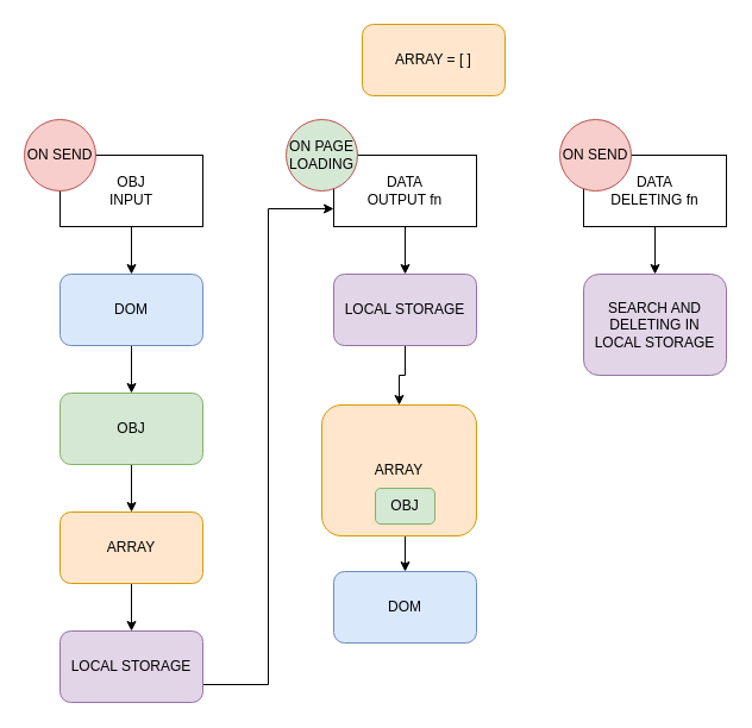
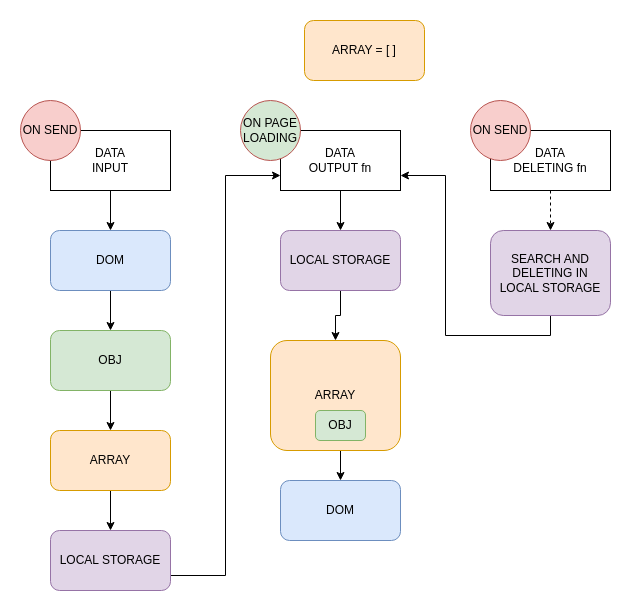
  <mxCell id="0" />
  <mxCell id="1" parent="0" />
  <mxCell id="2" style="edgeStyle=orthogonalEdgeStyle;rounded=0;orthogonalLoop=1;jettySize=auto;html=1;exitX=0.5;exitY=1;exitDx=0;exitDy=0;entryX=0.5;entryY=0;entryDx=0;entryDy=0;" edge="1" parent="1" source="3" target="11"><mxGeometry relative="1" as="geometry" /></mxCell>
  <mxCell id="3" value="DOM" style="rounded=1;whiteSpace=wrap;html=1;fillColor=#dae8fc;strokeColor=#6c8ebf;" vertex="1" parent="1"><mxGeometry x="50" y="230" width="120" height="60" as="geometry" /></mxCell>
  <mxCell id="4" style="edgeStyle=orthogonalEdgeStyle;rounded=0;orthogonalLoop=1;jettySize=auto;html=1;exitX=0.5;exitY=1;exitDx=0;exitDy=0;entryX=0.5;entryY=0;entryDx=0;entryDy=0;" edge="1" parent="1" source="5" target="3"><mxGeometry relative="1" as="geometry" /></mxCell>
- <mxCell id="5" value="OBJ&lt;br&gt;INPUT" style="rounded=0;whiteSpace=wrap;html=1;" vertex="1" parent="1"><mxGeometry x="50" y="130" width="120" height="60" as="geometry" /></mxCell>
+ <mxCell id="5" value="DATA&lt;br&gt;INPUT" style="rounded=0;whiteSpace=wrap;html=1;" vertex="1" parent="1"><mxGeometry x="50" y="130" width="120" height="60" as="geometry" /></mxCell>
  <mxCell id="6" style="edgeStyle=orthogonalEdgeStyle;rounded=0;orthogonalLoop=1;jettySize=auto;html=1;exitX=0.5;exitY=1;exitDx=0;exitDy=0;entryX=0.5;entryY=0;entryDx=0;entryDy=0;" edge="1" parent="1" source="7" target="17"><mxGeometry relative="1" as="geometry" /></mxCell>
  <mxCell id="7" value="DATA&lt;br&gt;OUTPUT fn" style="rounded=0;whiteSpace=wrap;html=1;" vertex="1" parent="1"><mxGeometry x="280" y="130" width="120" height="60" as="geometry" /></mxCell>
- <mxCell id="8" style="edgeStyle=orthogonalEdgeStyle;rounded=0;orthogonalLoop=1;jettySize=auto;html=1;exitX=0.5;exitY=1;exitDx=0;exitDy=0;entryX=0.5;entryY=0;entryDx=0;entryDy=0;" edge="1" parent="1" source="9" target="27"><mxGeometry relative="1" as="geometry" /></mxCell>
+ <mxCell id="8" style="edgeStyle=orthogonalEdgeStyle;rounded=0;orthogonalLoop=1;jettySize=auto;html=1;exitX=0.5;exitY=1;exitDx=0;exitDy=0;entryX=0.5;entryY=0;entryDx=0;entryDy=0;dashed=1;" edge="1" parent="1" source="9" target="27"><mxGeometry relative="1" as="geometry" /></mxCell>
  <mxCell id="9" value="DATA&lt;br&gt;DELETING fn" style="rounded=0;whiteSpace=wrap;html=1;" vertex="1" parent="1"><mxGeometry x="490" y="130" width="120" height="60" as="geometry" /></mxCell>
  <mxCell id="10" style="edgeStyle=orthogonalEdgeStyle;rounded=0;orthogonalLoop=1;jettySize=auto;html=1;exitX=0.5;exitY=1;exitDx=0;exitDy=0;entryX=0.5;entryY=0;entryDx=0;entryDy=0;" edge="1" parent="1" source="11" target="13"><mxGeometry relative="1" as="geometry" /></mxCell>
  <mxCell id="11" value="OBJ" style="rounded=1;whiteSpace=wrap;html=1;fillColor=#d5e8d4;strokeColor=#82b366;" vertex="1" parent="1"><mxGeometry x="50" y="330" width="120" height="60" as="geometry" /></mxCell>
  <mxCell id="12" style="edgeStyle=orthogonalEdgeStyle;rounded=0;orthogonalLoop=1;jettySize=auto;html=1;exitX=0.5;exitY=1;exitDx=0;exitDy=0;" edge="1" parent="1" source="13" target="15"><mxGeometry relative="1" as="geometry" /></mxCell>
  <mxCell id="13" value="ARRAY" style="rounded=1;whiteSpace=wrap;html=1;fillColor=#ffe6cc;strokeColor=#d79b00;" vertex="1" parent="1"><mxGeometry x="50" y="430" width="120" height="60" as="geometry" /></mxCell>
  <mxCell id="14" style="edgeStyle=orthogonalEdgeStyle;rounded=0;orthogonalLoop=1;jettySize=auto;html=1;exitX=1;exitY=0.75;exitDx=0;exitDy=0;entryX=0;entryY=0.75;entryDx=0;entryDy=0;" edge="1" parent="1" source="15" target="7"><mxGeometry relative="1" as="geometry"><mxPoint x="240" y="180" as="targetPoint" /></mxGeometry></mxCell>
  <mxCell id="15" value="LOCAL STORAGE" style="rounded=1;whiteSpace=wrap;html=1;fillColor=#e1d5e7;strokeColor=#9673a6;" vertex="1" parent="1"><mxGeometry x="50" y="530" width="120" height="60" as="geometry" /></mxCell>
  <mxCell id="16" style="edgeStyle=orthogonalEdgeStyle;rounded=0;orthogonalLoop=1;jettySize=auto;html=1;exitX=0.5;exitY=1;exitDx=0;exitDy=0;entryX=0.5;entryY=0;entryDx=0;entryDy=0;" edge="1" parent="1" source="17" target="19"><mxGeometry relative="1" as="geometry" /></mxCell>
  <mxCell id="17" value="LOCAL STORAGE" style="rounded=1;whiteSpace=wrap;html=1;fillColor=#e1d5e7;strokeColor=#9673a6;" vertex="1" parent="1"><mxGeometry x="280" y="230" width="120" height="60" as="geometry" /></mxCell>
  <mxCell id="18" style="edgeStyle=orthogonalEdgeStyle;rounded=0;orthogonalLoop=1;jettySize=auto;html=1;exitX=0.5;exitY=1;exitDx=0;exitDy=0;entryX=0.5;entryY=0;entryDx=0;entryDy=0;" edge="1" parent="1" source="19" target="22"><mxGeometry relative="1" as="geometry" /></mxCell>
  <mxCell id="19" value="ARRAY" style="rounded=1;whiteSpace=wrap;html=1;fillColor=#ffe6cc;strokeColor=#d79b00;" vertex="1" parent="1"><mxGeometry x="270" y="340" width="130" height="110" as="geometry" /></mxCell>
  <mxCell id="20" value="OBJ" style="rounded=1;whiteSpace=wrap;html=1;fillColor=#d5e8d4;strokeColor=#82b366;" vertex="1" parent="1"><mxGeometry x="315" y="410" width="50" height="30" as="geometry" /></mxCell>
  <mxCell id="21" value="ARRAY = [ ]" style="rounded=1;whiteSpace=wrap;html=1;fillColor=#ffe6cc;strokeColor=#d79b00;" vertex="1" parent="1"><mxGeometry x="304" y="20" width="120" height="60" as="geometry" /></mxCell>
  <mxCell id="22" value="DOM" style="rounded=1;whiteSpace=wrap;html=1;fillColor=#dae8fc;strokeColor=#6c8ebf;" vertex="1" parent="1"><mxGeometry x="280" y="480" width="120" height="60" as="geometry" /></mxCell>
  <mxCell id="23" value="ON PAGE LOADING" style="ellipse;whiteSpace=wrap;html=1;fillColor=#d5e8d4;strokeColor=#b85450;" vertex="1" parent="1"><mxGeometry x="240" y="100" width="60" height="60" as="geometry" /></mxCell>
  <mxCell id="24" value="ON SEND" style="ellipse;whiteSpace=wrap;html=1;fillColor=#f8cecc;strokeColor=#b85450;" vertex="1" parent="1"><mxGeometry x="20" y="100" width="60" height="60" as="geometry" /></mxCell>
  <mxCell id="25" value="ON SEND" style="ellipse;whiteSpace=wrap;html=1;fillColor=#f8cecc;strokeColor=#b85450;" vertex="1" parent="1"><mxGeometry x="470" y="100" width="60" height="60" as="geometry" /></mxCell>
+ <mxCell id="26" style="edgeStyle=orthogonalEdgeStyle;rounded=0;orthogonalLoop=1;jettySize=auto;html=1;exitX=0.5;exitY=1;exitDx=0;exitDy=0;entryX=1;entryY=0.75;entryDx=0;entryDy=0;" edge="1" parent="1" source="27" target="7"><mxGeometry relative="1" as="geometry" /></mxCell>
  <mxCell id="27" value="SEARCH AND DELETING IN LOCAL STORAGE" style="rounded=1;whiteSpace=wrap;html=1;fillColor=#e1d5e7;strokeColor=#9673a6;" vertex="1" parent="1"><mxGeometry x="490" y="230" width="120" height="85" as="geometry" /></mxCell>
